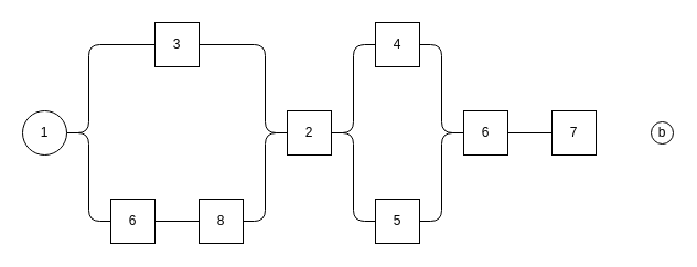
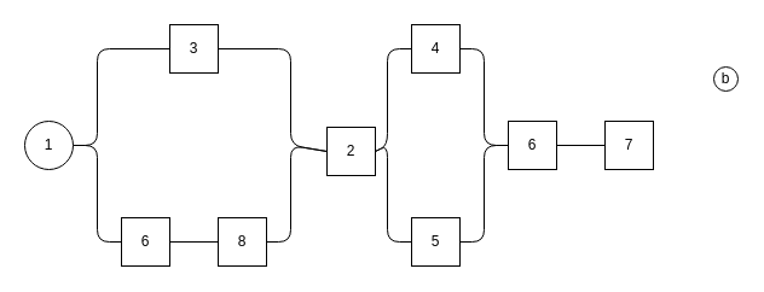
  <mxCell id="0" />
  <mxCell id="1" parent="0" />
  <mxCell id="2" style="edgeStyle=none;html=1;exitX=1;exitY=0.5;exitDx=0;exitDy=0;entryX=0;entryY=0.5;entryDx=0;entryDy=0;endArrow=none;endFill=0;" edge="1" parent="1" source="4" target="13"><mxGeometry relative="1" as="geometry"><Array as="points"><mxPoint x="80" y="120" /><mxPoint x="80" y="40" /></Array></mxGeometry></mxCell>
  <mxCell id="3" style="edgeStyle=none;html=1;exitX=1;exitY=0.5;exitDx=0;exitDy=0;entryX=0;entryY=0.5;entryDx=0;entryDy=0;endArrow=none;endFill=0;" edge="1" parent="1" source="4" target="9"><mxGeometry relative="1" as="geometry"><Array as="points"><mxPoint x="80" y="120" /><mxPoint x="80" y="200" /></Array></mxGeometry></mxCell>
  <mxCell id="4" value="1" style="ellipse;whiteSpace=wrap;html=1;" vertex="1" parent="1"><mxGeometry x="20" y="100" width="40" height="40" as="geometry" /></mxCell>
  <mxCell id="5" style="edgeStyle=none;html=1;exitX=1;exitY=0.5;exitDx=0;exitDy=0;entryX=0;entryY=0.5;entryDx=0;entryDy=0;endArrow=none;endFill=0;" edge="1" parent="1" source="7" target="16"><mxGeometry relative="1" as="geometry"><Array as="points"><mxPoint x="320" y="120" /><mxPoint x="320" y="40" /></Array></mxGeometry></mxCell>
  <mxCell id="6" style="edgeStyle=none;html=1;exitX=1;exitY=0.5;exitDx=0;exitDy=0;entryX=0;entryY=0.5;entryDx=0;entryDy=0;endArrow=none;endFill=0;" edge="1" parent="1" source="7" target="11"><mxGeometry relative="1" as="geometry"><Array as="points"><mxPoint x="320" y="120" /><mxPoint x="320" y="200" /></Array></mxGeometry></mxCell>
- <mxCell id="7" value="2" style="rounded=0;whiteSpace=wrap;html=1;" vertex="1" parent="1"><mxGeometry x="260" y="100" width="40" height="40" as="geometry" /></mxCell>
+ <mxCell id="7" value="2" style="rounded=0;whiteSpace=wrap;html=1;" vertex="1" parent="1"><mxGeometry x="270" y="105" width="40" height="40" as="geometry" /></mxCell>
  <mxCell id="8" style="edgeStyle=none;html=1;exitX=1;exitY=0.5;exitDx=0;exitDy=0;entryX=0;entryY=0.5;entryDx=0;entryDy=0;endArrow=none;endFill=0;" edge="1" parent="1" source="9" target="19"><mxGeometry relative="1" as="geometry" /></mxCell>
  <mxCell id="9" value="6" style="rounded=0;whiteSpace=wrap;html=1;" vertex="1" parent="1"><mxGeometry x="100" y="180" width="40" height="40" as="geometry" /></mxCell>
  <mxCell id="10" style="edgeStyle=none;html=1;exitX=1;exitY=0.5;exitDx=0;exitDy=0;entryX=0;entryY=0.5;entryDx=0;entryDy=0;endArrow=none;endFill=0;" edge="1" parent="1" source="11" target="21"><mxGeometry relative="1" as="geometry"><Array as="points"><mxPoint x="400" y="200" /><mxPoint x="400" y="120" /></Array></mxGeometry></mxCell>
  <mxCell id="11" value="5" style="rounded=0;whiteSpace=wrap;html=1;" vertex="1" parent="1"><mxGeometry x="340" y="180" width="40" height="40" as="geometry" /></mxCell>
  <mxCell id="12" style="edgeStyle=none;html=1;exitX=1;exitY=0.5;exitDx=0;exitDy=0;entryX=0;entryY=0.5;entryDx=0;entryDy=0;endArrow=none;endFill=0;" edge="1" parent="1" source="13" target="7"><mxGeometry relative="1" as="geometry"><Array as="points"><mxPoint x="240" y="40" /><mxPoint x="240" y="120" /></Array></mxGeometry></mxCell>
  <mxCell id="13" value="3" style="rounded=0;whiteSpace=wrap;html=1;" vertex="1" parent="1"><mxGeometry x="140" y="20" width="40" height="40" as="geometry" /></mxCell>
  <mxCell id="14" value="7" style="rounded=0;whiteSpace=wrap;html=1;" vertex="1" parent="1"><mxGeometry x="500" y="100" width="40" height="40" as="geometry" /></mxCell>
  <mxCell id="15" style="edgeStyle=none;html=1;exitX=1;exitY=0.5;exitDx=0;exitDy=0;entryX=0;entryY=0.5;entryDx=0;entryDy=0;endArrow=none;endFill=0;" edge="1" parent="1" source="16" target="21"><mxGeometry relative="1" as="geometry"><Array as="points"><mxPoint x="400" y="40" /><mxPoint x="400" y="120" /></Array></mxGeometry></mxCell>
  <mxCell id="16" value="4" style="rounded=0;whiteSpace=wrap;html=1;" vertex="1" parent="1"><mxGeometry x="340" y="20" width="40" height="40" as="geometry" /></mxCell>
- <mxCell id="17" value="b" style="ellipse;whiteSpace=wrap;html=1;aspect=fixed;" vertex="1" parent="1"><mxGeometry x="590" y="110" width="20" height="20" as="geometry" /></mxCell>
+ <mxCell id="17" value="b" style="ellipse;whiteSpace=wrap;html=1;aspect=fixed;" vertex="1" parent="1"><mxGeometry x="590" y="55" width="20" height="20" as="geometry" /></mxCell>
  <mxCell id="18" style="edgeStyle=none;html=1;exitX=1;exitY=0.5;exitDx=0;exitDy=0;entryX=0;entryY=0.5;entryDx=0;entryDy=0;endArrow=none;endFill=0;" edge="1" parent="1" source="19" target="7"><mxGeometry relative="1" as="geometry"><Array as="points"><mxPoint x="240" y="200" /><mxPoint x="240" y="120" /></Array></mxGeometry></mxCell>
  <mxCell id="19" value="8" style="rounded=0;whiteSpace=wrap;html=1;" vertex="1" parent="1"><mxGeometry x="180" y="180" width="40" height="40" as="geometry" /></mxCell>
  <mxCell id="20" style="edgeStyle=none;html=1;exitX=1;exitY=0.5;exitDx=0;exitDy=0;entryX=0;entryY=0.5;entryDx=0;entryDy=0;endArrow=none;endFill=0;" edge="1" parent="1" source="21" target="14"><mxGeometry relative="1" as="geometry" /></mxCell>
  <mxCell id="21" value="6" style="rounded=0;whiteSpace=wrap;html=1;" vertex="1" parent="1"><mxGeometry x="420" y="100" width="40" height="40" as="geometry" /></mxCell>
